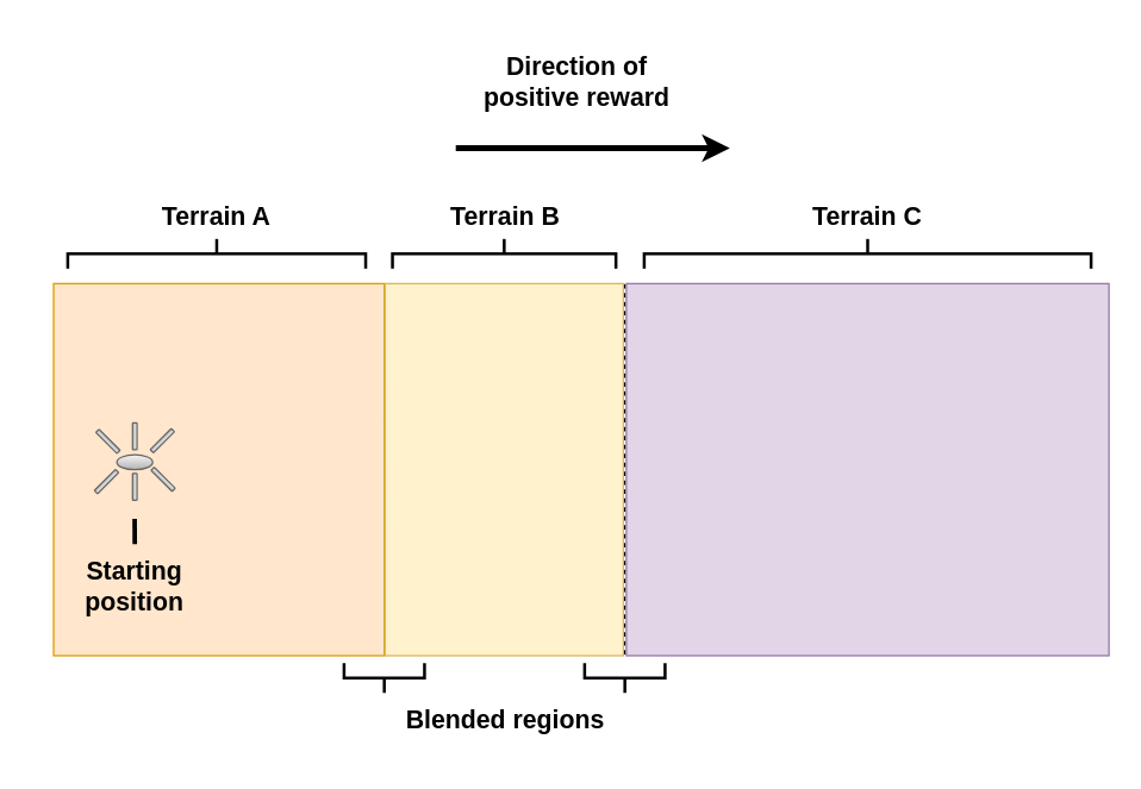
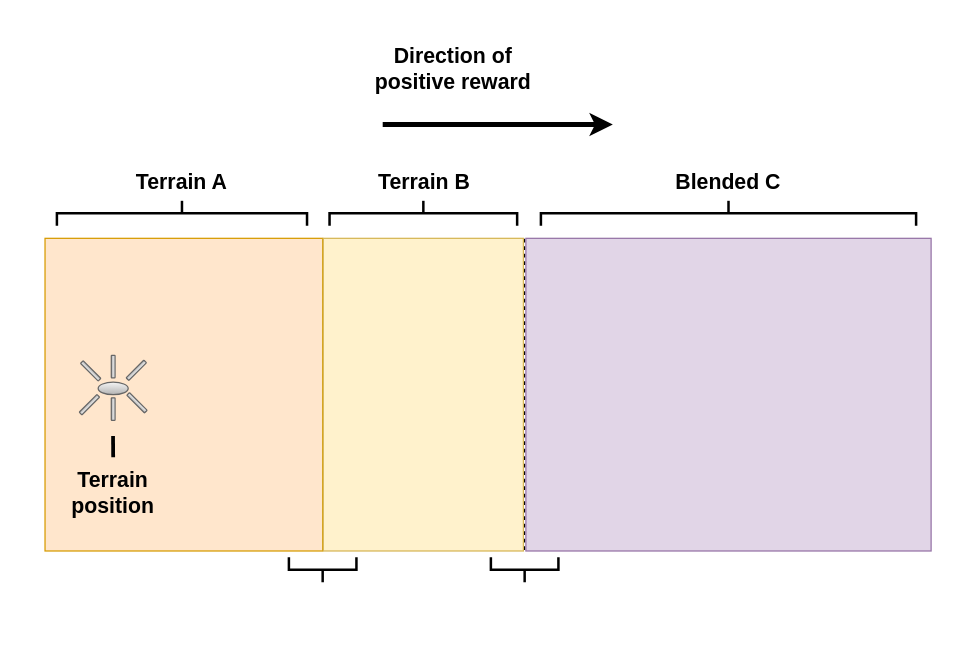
  <mxCell id="0" />
  <mxCell id="1" parent="0" />
  <mxCell id="2" value="" style="endArrow=none;dashed=1;html=1;entryX=0.333;entryY=0.005;entryDx=0;entryDy=0;entryPerimeter=0;exitX=0.333;exitY=0.998;exitDx=0;exitDy=0;exitPerimeter=0;" edge="1" parent="1"><mxGeometry width="50" height="50" relative="1" as="geometry"><mxPoint x="257.08" y="439.5" as="sourcePoint" /><mxPoint x="257.08" y="191.25" as="targetPoint" /></mxGeometry></mxCell>
  <mxCell id="3" value="" style="endArrow=none;dashed=1;html=1;exitX=0.546;exitY=0.997;exitDx=0;exitDy=0;exitPerimeter=0;" edge="1" parent="1"><mxGeometry width="50" height="50" relative="1" as="geometry"><mxPoint x="418.96" y="439.25" as="sourcePoint" /><mxPoint x="419" y="190" as="targetPoint" /></mxGeometry></mxCell>
  <mxCell id="4" value="" style="strokeWidth=2;html=1;shape=mxgraph.flowchart.annotation_2;align=left;labelPosition=right;pointerEvents=1;rotation=-90;" vertex="1" parent="1"><mxGeometry x="409" y="428" width="20" height="54" as="geometry" /></mxCell>
  <mxCell id="5" value="" style="strokeWidth=2;html=1;shape=mxgraph.flowchart.annotation_2;align=left;labelPosition=right;pointerEvents=1;rotation=-90;" vertex="1" parent="1"><mxGeometry x="247.5" y="428" width="20" height="54" as="geometry" /></mxCell>
  <mxCell id="6" value="" style="rounded=0;whiteSpace=wrap;html=1;fillColor=#ffe6cc;strokeColor=#d79b00;" vertex="1" parent="1"><mxGeometry x="35.5" y="190" width="222" height="250" as="geometry" /></mxCell>
  <mxCell id="7" value="" style="rounded=0;whiteSpace=wrap;html=1;fillColor=#fff2cc;strokeColor=#d6b656;" vertex="1" parent="1"><mxGeometry x="258" y="190" width="160" height="250" as="geometry" /></mxCell>
  <mxCell id="8" value="" style="rounded=0;whiteSpace=wrap;html=1;fillColor=#e1d5e7;strokeColor=#9673a6;" vertex="1" parent="1"><mxGeometry x="420" y="190" width="324" height="250" as="geometry" /></mxCell>
- <mxCell id="9" value="&lt;span style=&quot;font-size: 17px&quot;&gt;&lt;b&gt;Blended regions&lt;/b&gt;&lt;/span&gt;" style="text;html=1;strokeColor=none;fillColor=none;align=center;verticalAlign=middle;whiteSpace=wrap;rounded=0;" vertex="1" parent="1"><mxGeometry x="269" y="459.5" width="140" height="48" as="geometry" /></mxCell>
  <mxCell id="10" value="" style="strokeWidth=2;html=1;shape=mxgraph.flowchart.annotation_2;align=left;labelPosition=right;pointerEvents=1;rotation=-90;direction=west;" vertex="1" parent="1"><mxGeometry x="135" y="70" width="20" height="200" as="geometry" /></mxCell>
  <mxCell id="11" value="" style="strokeWidth=2;html=1;shape=mxgraph.flowchart.annotation_2;align=left;labelPosition=right;pointerEvents=1;rotation=-90;direction=west;" vertex="1" parent="1"><mxGeometry x="328" y="95" width="20" height="150" as="geometry" /></mxCell>
  <mxCell id="12" value="" style="strokeWidth=2;html=1;shape=mxgraph.flowchart.annotation_2;align=left;labelPosition=right;pointerEvents=1;rotation=-90;direction=west;" vertex="1" parent="1"><mxGeometry x="572" y="20" width="20" height="300" as="geometry" /></mxCell>
  <mxCell id="13" value="&lt;span style=&quot;font-size: 17px&quot;&gt;&lt;b&gt;Terrain A&lt;/b&gt;&lt;/span&gt;" style="text;html=1;strokeColor=none;fillColor=none;align=center;verticalAlign=middle;whiteSpace=wrap;rounded=0;" vertex="1" parent="1"><mxGeometry x="75" y="122" width="140" height="48" as="geometry" /></mxCell>
  <mxCell id="14" value="&lt;span style=&quot;font-size: 17px&quot;&gt;&lt;b&gt;Terrain B&lt;/b&gt;&lt;/span&gt;" style="text;html=1;strokeColor=none;fillColor=none;align=center;verticalAlign=middle;whiteSpace=wrap;rounded=0;" vertex="1" parent="1"><mxGeometry x="269" y="122" width="140" height="48" as="geometry" /></mxCell>
- <mxCell id="15" value="&lt;span style=&quot;font-size: 17px&quot;&gt;&lt;b&gt;Terrain C&lt;/b&gt;&lt;/span&gt;" style="text;html=1;strokeColor=none;fillColor=none;align=center;verticalAlign=middle;whiteSpace=wrap;rounded=0;" vertex="1" parent="1"><mxGeometry x="512" y="122" width="140" height="48" as="geometry" /></mxCell>
+ <mxCell id="15" value="&lt;span style=&quot;font-size: 17px&quot;&gt;&lt;b&gt;Blended C&lt;/b&gt;&lt;/span&gt;" style="text;html=1;strokeColor=none;fillColor=none;align=center;verticalAlign=middle;whiteSpace=wrap;rounded=0;" vertex="1" parent="1"><mxGeometry x="512" y="122" width="140" height="48" as="geometry" /></mxCell>
  <mxCell id="16" value="" style="endArrow=classic;html=1;strokeWidth=4;" edge="1" parent="1"><mxGeometry width="50" height="50" relative="1" as="geometry"><mxPoint x="305.5" y="99" as="sourcePoint" /><mxPoint x="489.5" y="99" as="targetPoint" /></mxGeometry></mxCell>
- <mxCell id="17" value="&lt;span style=&quot;font-size: 17px&quot;&gt;&lt;b&gt;Direction of positive reward&lt;/b&gt;&lt;/span&gt;" style="text;html=1;strokeColor=none;fillColor=none;align=center;verticalAlign=middle;whiteSpace=wrap;rounded=0;" vertex="1" parent="1"><mxGeometry x="316.5" y="31" width="140" height="48" as="geometry" /></mxCell>
+ <mxCell id="17" value="&lt;span style=&quot;font-size: 17px&quot;&gt;&lt;b&gt;Direction of positive reward&lt;/b&gt;&lt;/span&gt;" style="text;html=1;strokeColor=none;fillColor=none;align=center;verticalAlign=middle;whiteSpace=wrap;rounded=0;" vertex="1" parent="1"><mxGeometry x="291.5" y="31" width="140" height="48" as="geometry" /></mxCell>
  <mxCell id="18" value="" style="rounded=1;whiteSpace=wrap;html=1;rotation=90;gradientColor=#b3b3b3;fillColor=#f5f5f5;strokeColor=#666666;" vertex="1" parent="1"><mxGeometry x="81" y="325" width="18" height="3" as="geometry" /></mxCell>
  <mxCell id="19" value="" style="rounded=1;whiteSpace=wrap;html=1;rotation=45;gradientColor=#b3b3b3;fillColor=#f5f5f5;strokeColor=#666666;" vertex="1" parent="1"><mxGeometry x="99" y="320" width="20" height="3" as="geometry" /></mxCell>
  <mxCell id="20" value="" style="ellipse;whiteSpace=wrap;html=1;fillColor=#f5f5f5;strokeColor=#666666;gradientColor=#b3b3b3;" vertex="1" parent="1"><mxGeometry x="78" y="305" width="24" height="10" as="geometry" /></mxCell>
  <mxCell id="21" value="" style="rounded=1;whiteSpace=wrap;html=1;rotation=135;gradientColor=#b3b3b3;fillColor=#f5f5f5;strokeColor=#666666;" vertex="1" parent="1"><mxGeometry x="61" y="321.5" width="20" height="3" as="geometry" /></mxCell>
  <mxCell id="22" value="" style="rounded=1;whiteSpace=wrap;html=1;rotation=-135;gradientColor=#b3b3b3;fillColor=#f5f5f5;strokeColor=#666666;" vertex="1" parent="1"><mxGeometry x="62" y="294.5" width="20" height="3" as="geometry" /></mxCell>
  <mxCell id="23" value="" style="rounded=1;whiteSpace=wrap;html=1;rotation=90;gradientColor=#b3b3b3;fillColor=#f5f5f5;strokeColor=#666666;" vertex="1" parent="1"><mxGeometry x="81" y="291" width="18" height="3" as="geometry" /></mxCell>
  <mxCell id="24" value="" style="rounded=1;whiteSpace=wrap;html=1;rotation=135;gradientColor=#b3b3b3;fillColor=#f5f5f5;strokeColor=#666666;" vertex="1" parent="1"><mxGeometry x="98.5" y="294" width="20" height="3" as="geometry" /></mxCell>
- <mxCell id="25" value="&lt;span style=&quot;font-size: 17px&quot;&gt;&lt;b&gt;Starting&lt;br&gt;position&lt;br&gt;&lt;/b&gt;&lt;/span&gt;" style="text;html=1;strokeColor=none;fillColor=none;align=center;verticalAlign=middle;whiteSpace=wrap;rounded=0;" vertex="1" parent="1"><mxGeometry x="20" y="370" width="140" height="48" as="geometry" /></mxCell>
+ <mxCell id="25" value="&lt;span style=&quot;font-size: 17px&quot;&gt;&lt;b&gt;Terrain&lt;br&gt;position&lt;br&gt;&lt;/b&gt;&lt;/span&gt;" style="text;html=1;strokeColor=none;fillColor=none;align=center;verticalAlign=middle;whiteSpace=wrap;rounded=0;" vertex="1" parent="1"><mxGeometry x="20" y="370" width="140" height="48" as="geometry" /></mxCell>
  <mxCell id="26" value="" style="endArrow=none;html=1;strokeWidth=3;entryX=0.245;entryY=0.632;entryDx=0;entryDy=0;entryPerimeter=0;" edge="1" parent="1" target="6"><mxGeometry width="50" height="50" relative="1" as="geometry"><mxPoint x="90" y="365" as="sourcePoint" /><mxPoint x="140" y="315" as="targetPoint" /></mxGeometry></mxCell>
